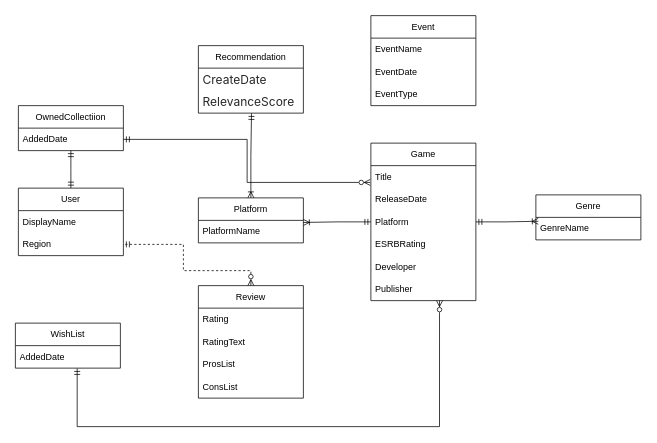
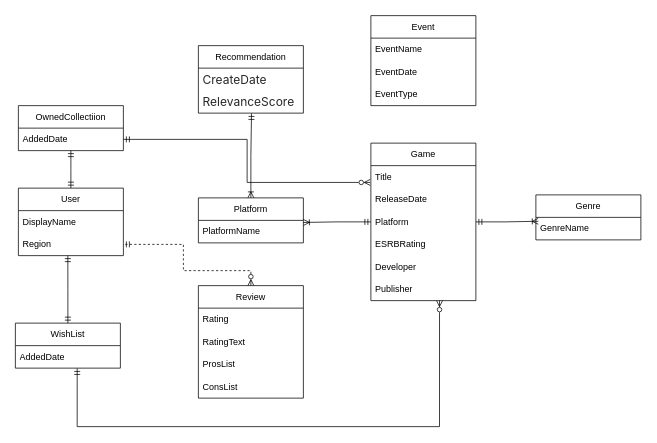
  <mxCell id="0" />
  <mxCell id="1" parent="0" />
  <mxCell id="2" value="Game" style="swimlane;fontStyle=0;childLayout=stackLayout;horizontal=1;startSize=30;horizontalStack=0;resizeParent=1;resizeParentMax=0;resizeLast=0;collapsible=1;marginBottom=0;whiteSpace=wrap;html=1;" vertex="1" parent="1"><mxGeometry x="494" y="190" width="140" height="210" as="geometry" /></mxCell>
  <mxCell id="3" value="Title" style="text;strokeColor=none;fillColor=none;align=left;verticalAlign=middle;spacingLeft=4;spacingRight=4;overflow=hidden;points=[[0,0.5],[1,0.5]];portConstraint=eastwest;rotatable=0;whiteSpace=wrap;html=1;" vertex="1" parent="2"><mxGeometry y="30" width="140" height="30" as="geometry" /></mxCell>
  <mxCell id="4" value="ReleaseDate" style="text;strokeColor=none;fillColor=none;align=left;verticalAlign=middle;spacingLeft=4;spacingRight=4;overflow=hidden;points=[[0,0.5],[1,0.5]];portConstraint=eastwest;rotatable=0;whiteSpace=wrap;html=1;" vertex="1" parent="2"><mxGeometry y="60" width="140" height="30" as="geometry" /></mxCell>
  <mxCell id="5" value="Platform" style="text;strokeColor=none;fillColor=none;align=left;verticalAlign=middle;spacingLeft=4;spacingRight=4;overflow=hidden;points=[[0,0.5],[1,0.5]];portConstraint=eastwest;rotatable=0;whiteSpace=wrap;html=1;" vertex="1" parent="2"><mxGeometry y="90" width="140" height="30" as="geometry" /></mxCell>
  <mxCell id="6" value="ESRBRating" style="text;strokeColor=none;fillColor=none;align=left;verticalAlign=middle;spacingLeft=4;spacingRight=4;overflow=hidden;points=[[0,0.5],[1,0.5]];portConstraint=eastwest;rotatable=0;whiteSpace=wrap;html=1;" vertex="1" parent="2"><mxGeometry y="120" width="140" height="30" as="geometry" /></mxCell>
  <mxCell id="7" value="Developer" style="text;strokeColor=none;fillColor=none;align=left;verticalAlign=middle;spacingLeft=4;spacingRight=4;overflow=hidden;points=[[0,0.5],[1,0.5]];portConstraint=eastwest;rotatable=0;whiteSpace=wrap;html=1;" vertex="1" parent="2"><mxGeometry y="150" width="140" height="30" as="geometry" /></mxCell>
  <mxCell id="8" value="Publisher" style="text;strokeColor=none;fillColor=none;align=left;verticalAlign=middle;spacingLeft=4;spacingRight=4;overflow=hidden;points=[[0,0.5],[1,0.5]];portConstraint=eastwest;rotatable=0;whiteSpace=wrap;html=1;" vertex="1" parent="2"><mxGeometry y="180" width="140" height="30" as="geometry" /></mxCell>
  <mxCell id="9" value="Genre" style="swimlane;fontStyle=0;childLayout=stackLayout;horizontal=1;startSize=30;horizontalStack=0;resizeParent=1;resizeParentMax=0;resizeLast=0;collapsible=1;marginBottom=0;whiteSpace=wrap;html=1;" vertex="1" parent="1"><mxGeometry x="714" y="259" width="140" height="60" as="geometry" /></mxCell>
  <mxCell id="10" value="GenreName" style="text;strokeColor=none;fillColor=none;align=left;verticalAlign=middle;spacingLeft=4;spacingRight=4;overflow=hidden;points=[[0,0.5],[1,0.5]];portConstraint=eastwest;rotatable=0;whiteSpace=wrap;html=1;" vertex="1" parent="9"><mxGeometry y="30" width="140" height="30" as="geometry" /></mxCell>
  <mxCell id="11" value="Platform" style="swimlane;fontStyle=0;childLayout=stackLayout;horizontal=1;startSize=30;horizontalStack=0;resizeParent=1;resizeParentMax=0;resizeLast=0;collapsible=1;marginBottom=0;whiteSpace=wrap;html=1;" vertex="1" parent="1"><mxGeometry x="264" y="263" width="140" height="60" as="geometry" /></mxCell>
  <mxCell id="12" value="PlatformName" style="text;strokeColor=none;fillColor=none;align=left;verticalAlign=middle;spacingLeft=4;spacingRight=4;overflow=hidden;points=[[0,0.5],[1,0.5]];portConstraint=eastwest;rotatable=0;whiteSpace=wrap;html=1;" vertex="1" parent="11"><mxGeometry y="30" width="140" height="30" as="geometry" /></mxCell>
  <mxCell id="13" value="User" style="swimlane;fontStyle=0;childLayout=stackLayout;horizontal=1;startSize=30;horizontalStack=0;resizeParent=1;resizeParentMax=0;resizeLast=0;collapsible=1;marginBottom=0;whiteSpace=wrap;html=1;" vertex="1" parent="1"><mxGeometry x="24" y="250" width="140" height="90" as="geometry" /></mxCell>
  <mxCell id="14" value="DisplayName" style="text;strokeColor=none;fillColor=none;align=left;verticalAlign=middle;spacingLeft=4;spacingRight=4;overflow=hidden;points=[[0,0.5],[1,0.5]];portConstraint=eastwest;rotatable=0;whiteSpace=wrap;html=1;" vertex="1" parent="13"><mxGeometry y="30" width="140" height="30" as="geometry" /></mxCell>
  <mxCell id="15" value="Region" style="text;strokeColor=none;fillColor=none;align=left;verticalAlign=middle;spacingLeft=4;spacingRight=4;overflow=hidden;points=[[0,0.5],[1,0.5]];portConstraint=eastwest;rotatable=0;whiteSpace=wrap;html=1;" vertex="1" parent="13"><mxGeometry y="60" width="140" height="30" as="geometry" /></mxCell>
  <mxCell id="16" value="Review" style="swimlane;fontStyle=0;childLayout=stackLayout;horizontal=1;startSize=30;horizontalStack=0;resizeParent=1;resizeParentMax=0;resizeLast=0;collapsible=1;marginBottom=0;whiteSpace=wrap;html=1;" vertex="1" parent="1"><mxGeometry x="264" y="380" width="140" height="150" as="geometry" /></mxCell>
  <mxCell id="17" value="Rating" style="text;strokeColor=none;fillColor=none;align=left;verticalAlign=middle;spacingLeft=4;spacingRight=4;overflow=hidden;points=[[0,0.5],[1,0.5]];portConstraint=eastwest;rotatable=0;whiteSpace=wrap;html=1;" vertex="1" parent="16"><mxGeometry y="30" width="140" height="30" as="geometry" /></mxCell>
  <mxCell id="18" value="RatingText" style="text;strokeColor=none;fillColor=none;align=left;verticalAlign=middle;spacingLeft=4;spacingRight=4;overflow=hidden;points=[[0,0.5],[1,0.5]];portConstraint=eastwest;rotatable=0;whiteSpace=wrap;html=1;" vertex="1" parent="16"><mxGeometry y="60" width="140" height="30" as="geometry" /></mxCell>
  <mxCell id="19" value="ProsList" style="text;strokeColor=none;fillColor=none;align=left;verticalAlign=middle;spacingLeft=4;spacingRight=4;overflow=hidden;points=[[0,0.5],[1,0.5]];portConstraint=eastwest;rotatable=0;whiteSpace=wrap;html=1;" vertex="1" parent="16"><mxGeometry y="90" width="140" height="30" as="geometry" /></mxCell>
  <mxCell id="20" value="ConsList" style="text;strokeColor=none;fillColor=none;align=left;verticalAlign=middle;spacingLeft=4;spacingRight=4;overflow=hidden;points=[[0,0.5],[1,0.5]];portConstraint=eastwest;rotatable=0;whiteSpace=wrap;html=1;" vertex="1" parent="16"><mxGeometry y="120" width="140" height="30" as="geometry" /></mxCell>
  <mxCell id="21" value="WishList" style="swimlane;fontStyle=0;childLayout=stackLayout;horizontal=1;startSize=30;horizontalStack=0;resizeParent=1;resizeParentMax=0;resizeLast=0;collapsible=1;marginBottom=0;whiteSpace=wrap;html=1;" vertex="1" parent="1"><mxGeometry x="20" y="430" width="140" height="60" as="geometry" /></mxCell>
  <mxCell id="22" value="AddedDate" style="text;strokeColor=none;fillColor=none;align=left;verticalAlign=middle;spacingLeft=4;spacingRight=4;overflow=hidden;points=[[0,0.5],[1,0.5]];portConstraint=eastwest;rotatable=0;whiteSpace=wrap;html=1;" vertex="1" parent="21"><mxGeometry y="30" width="140" height="30" as="geometry" /></mxCell>
  <mxCell id="23" value="OwnedCollectiion" style="swimlane;fontStyle=0;childLayout=stackLayout;horizontal=1;startSize=30;horizontalStack=0;resizeParent=1;resizeParentMax=0;resizeLast=0;collapsible=1;marginBottom=0;whiteSpace=wrap;html=1;" vertex="1" parent="1"><mxGeometry x="24" y="140" width="140" height="60" as="geometry" /></mxCell>
  <mxCell id="24" value="AddedDate" style="text;strokeColor=none;fillColor=none;align=left;verticalAlign=middle;spacingLeft=4;spacingRight=4;overflow=hidden;points=[[0,0.5],[1,0.5]];portConstraint=eastwest;rotatable=0;whiteSpace=wrap;html=1;" vertex="1" parent="23"><mxGeometry y="30" width="140" height="30" as="geometry" /></mxCell>
  <mxCell id="25" value="Event" style="swimlane;fontStyle=0;childLayout=stackLayout;horizontal=1;startSize=30;horizontalStack=0;resizeParent=1;resizeParentMax=0;resizeLast=0;collapsible=1;marginBottom=0;whiteSpace=wrap;html=1;" vertex="1" parent="1"><mxGeometry x="494" y="20" width="140" height="120" as="geometry" /></mxCell>
  <mxCell id="26" value="EventName" style="text;strokeColor=none;fillColor=none;align=left;verticalAlign=middle;spacingLeft=4;spacingRight=4;overflow=hidden;points=[[0,0.5],[1,0.5]];portConstraint=eastwest;rotatable=0;whiteSpace=wrap;html=1;" vertex="1" parent="25"><mxGeometry y="30" width="140" height="30" as="geometry" /></mxCell>
  <mxCell id="27" value="EventDate" style="text;strokeColor=none;fillColor=none;align=left;verticalAlign=middle;spacingLeft=4;spacingRight=4;overflow=hidden;points=[[0,0.5],[1,0.5]];portConstraint=eastwest;rotatable=0;whiteSpace=wrap;html=1;" vertex="1" parent="25"><mxGeometry y="60" width="140" height="30" as="geometry" /></mxCell>
  <mxCell id="28" value="EventType" style="text;strokeColor=none;fillColor=none;align=left;verticalAlign=middle;spacingLeft=4;spacingRight=4;overflow=hidden;points=[[0,0.5],[1,0.5]];portConstraint=eastwest;rotatable=0;whiteSpace=wrap;html=1;" vertex="1" parent="25"><mxGeometry y="90" width="140" height="30" as="geometry" /></mxCell>
  <mxCell id="29" value="Recommendation" style="swimlane;fontStyle=0;childLayout=stackLayout;horizontal=1;startSize=30;horizontalStack=0;resizeParent=1;resizeParentMax=0;resizeLast=0;collapsible=1;marginBottom=0;whiteSpace=wrap;html=1;" vertex="1" parent="1"><mxGeometry x="264" y="60" width="140" height="90" as="geometry" /></mxCell>
  <mxCell id="30" value="&lt;span style=&quot;color: rgba(0, 0, 0, 0.85); font-family: Inter, -apple-system, BlinkMacSystemFont, &amp;quot;Segoe UI&amp;quot;, &amp;quot;PingFang SC&amp;quot;, &amp;quot;Hiragino Sans GB&amp;quot;, &amp;quot;Microsoft YaHei&amp;quot;, &amp;quot;Helvetica Neue&amp;quot;, Helvetica, Arial, sans-serif; font-size: 16px; background-color: rgb(255, 255, 255);&quot;&gt;CreateDate&lt;/span&gt;" style="text;strokeColor=none;fillColor=none;align=left;verticalAlign=middle;spacingLeft=4;spacingRight=4;overflow=hidden;points=[[0,0.5],[1,0.5]];portConstraint=eastwest;rotatable=0;whiteSpace=wrap;html=1;" vertex="1" parent="29"><mxGeometry y="30" width="140" height="30" as="geometry" /></mxCell>
  <mxCell id="31" value="&lt;span style=&quot;color: rgba(0, 0, 0, 0.85); font-family: Inter, -apple-system, BlinkMacSystemFont, &amp;quot;Segoe UI&amp;quot;, &amp;quot;PingFang SC&amp;quot;, &amp;quot;Hiragino Sans GB&amp;quot;, &amp;quot;Microsoft YaHei&amp;quot;, &amp;quot;Helvetica Neue&amp;quot;, Helvetica, Arial, sans-serif; font-size: 16px; background-color: rgb(255, 255, 255);&quot;&gt;RelevanceScore&amp;nbsp;&lt;/span&gt;" style="text;strokeColor=none;fillColor=none;align=left;verticalAlign=middle;spacingLeft=4;spacingRight=4;overflow=hidden;points=[[0,0.5],[1,0.5]];portConstraint=eastwest;rotatable=0;whiteSpace=wrap;html=1;" vertex="1" parent="29"><mxGeometry y="60" width="140" height="30" as="geometry" /></mxCell>
  <mxCell id="32" style="edgeStyle=orthogonalEdgeStyle;rounded=0;orthogonalLoop=1;jettySize=auto;html=1;exitX=0;exitY=0.5;exitDx=0;exitDy=0;startArrow=ERmandOne;startFill=0;endArrow=ERoneToMany;endFill=0;entryX=1;entryY=0.093;entryDx=0;entryDy=0;entryPerimeter=0;" edge="1" parent="1" source="5" target="12"><mxGeometry relative="1" as="geometry"><mxPoint x="394" y="390" as="targetPoint" /></mxGeometry></mxCell>
  <mxCell id="33" style="edgeStyle=orthogonalEdgeStyle;rounded=0;orthogonalLoop=1;jettySize=auto;html=1;exitX=0.5;exitY=0;exitDx=0;exitDy=0;entryX=0.506;entryY=1.013;entryDx=0;entryDy=0;entryPerimeter=0;startArrow=ERoneToMany;startFill=0;endArrow=ERmandOne;endFill=0;" edge="1" parent="1" source="11" target="31"><mxGeometry relative="1" as="geometry" /></mxCell>
  <mxCell id="34" style="edgeStyle=orthogonalEdgeStyle;rounded=0;orthogonalLoop=1;jettySize=auto;html=1;exitX=1;exitY=0.5;exitDx=0;exitDy=0;entryX=0.023;entryY=0.173;entryDx=0;entryDy=0;entryPerimeter=0;startArrow=ERmandOne;startFill=0;endArrow=ERoneToMany;endFill=0;" edge="1" parent="1" source="5" target="10"><mxGeometry relative="1" as="geometry" /></mxCell>
  <mxCell id="35" style="edgeStyle=orthogonalEdgeStyle;rounded=0;orthogonalLoop=1;jettySize=auto;html=1;exitX=0.5;exitY=0;exitDx=0;exitDy=0;entryX=1;entryY=0.5;entryDx=0;entryDy=0;startArrow=ERzeroToMany;startFill=0;endArrow=ERmandOne;endFill=0;dashed=1;" edge="1" parent="1" source="16" target="15"><mxGeometry relative="1" as="geometry"><Array as="points"><mxPoint x="334" y="360" /><mxPoint x="244" y="360" /><mxPoint x="244" y="325" /></Array></mxGeometry></mxCell>
+ <mxCell id="36" style="edgeStyle=orthogonalEdgeStyle;rounded=0;orthogonalLoop=1;jettySize=auto;html=1;exitX=0.5;exitY=0;exitDx=0;exitDy=0;entryX=0.471;entryY=1;entryDx=0;entryDy=0;entryPerimeter=0;startArrow=ERmandOne;startFill=0;endArrow=ERmandOne;endFill=0;" edge="1" parent="1" source="21" target="15"><mxGeometry relative="1" as="geometry" /></mxCell>
  <mxCell id="37" style="edgeStyle=orthogonalEdgeStyle;rounded=0;orthogonalLoop=1;jettySize=auto;html=1;exitX=0.489;exitY=1.093;exitDx=0;exitDy=0;entryX=0.554;entryY=1.08;entryDx=0;entryDy=0;entryPerimeter=0;exitPerimeter=0;startArrow=ERmandOne;startFill=0;endArrow=ERzeroToMany;endFill=0;" edge="1" parent="1"><mxGeometry relative="1" as="geometry"><mxPoint x="102.43" y="490.39" as="sourcePoint" /><mxPoint x="585.53" y="400" as="targetPoint" /><Array as="points"><mxPoint x="102" y="568" /><mxPoint x="586" y="568" /></Array></mxGeometry></mxCell>
  <mxCell id="38" style="edgeStyle=orthogonalEdgeStyle;rounded=0;orthogonalLoop=1;jettySize=auto;html=1;exitX=0.5;exitY=0;exitDx=0;exitDy=0;startArrow=ERmandOne;startFill=0;endArrow=ERmandOne;endFill=0;" edge="1" parent="1" source="13"><mxGeometry relative="1" as="geometry"><mxPoint x="94" y="200" as="targetPoint" /></mxGeometry></mxCell>
  <mxCell id="39" style="edgeStyle=orthogonalEdgeStyle;rounded=0;orthogonalLoop=1;jettySize=auto;html=1;exitX=1;exitY=0.5;exitDx=0;exitDy=0;entryX=-0.006;entryY=0.747;entryDx=0;entryDy=0;entryPerimeter=0;startArrow=ERmandOne;startFill=0;endArrow=ERzeroToMany;endFill=0;" edge="1" parent="1" source="24" target="3"><mxGeometry relative="1" as="geometry" /></mxCell>
